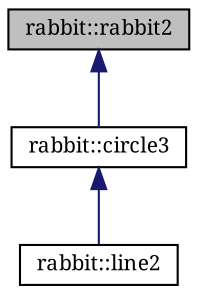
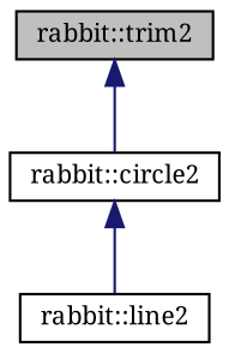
  digraph {
    fontname="Noto Serif"
    node [color=black fillcolor=white fontname="Noto Serif" fontsize=10 shape=record style=filled]
    edge [color=midnightblue dir=back fontname="Noto Serif" fontsize=10 labelfontname=Helvetica labelfontsize=10 style=solid]
-   n1 [fillcolor=grey75 fontcolor=black height=0.2 label="rabbit::rabbit2" width=0.4]
-   n2 [height=0.2 label="rabbit::circle3" width=0.4]
+   n1 [fillcolor=grey75 fontcolor=black height=0.2 label="rabbit::trim2" width=0.4]
+   n2 [height=0.2 label="rabbit::circle2" width=0.4]
    n3 [height=0.2 label="rabbit::line2" width=0.4]
    n1 -> n2
    n2 -> n3
  }
